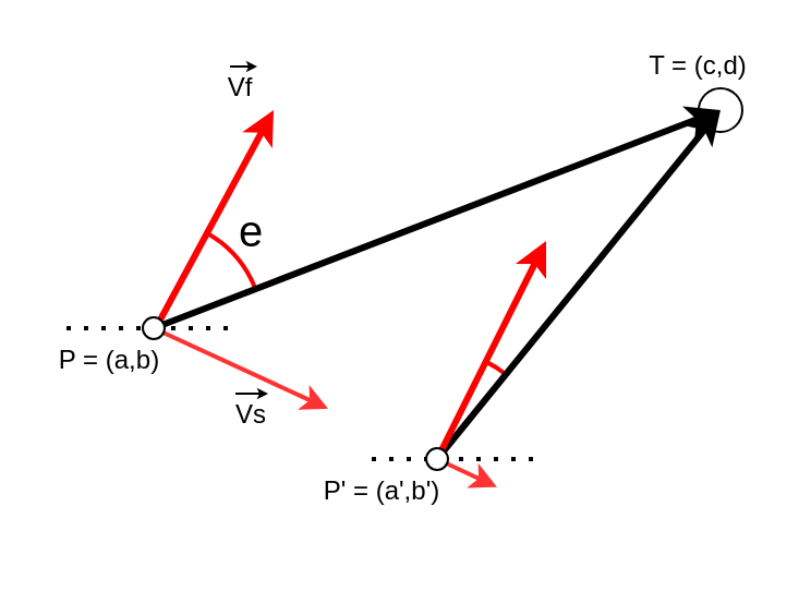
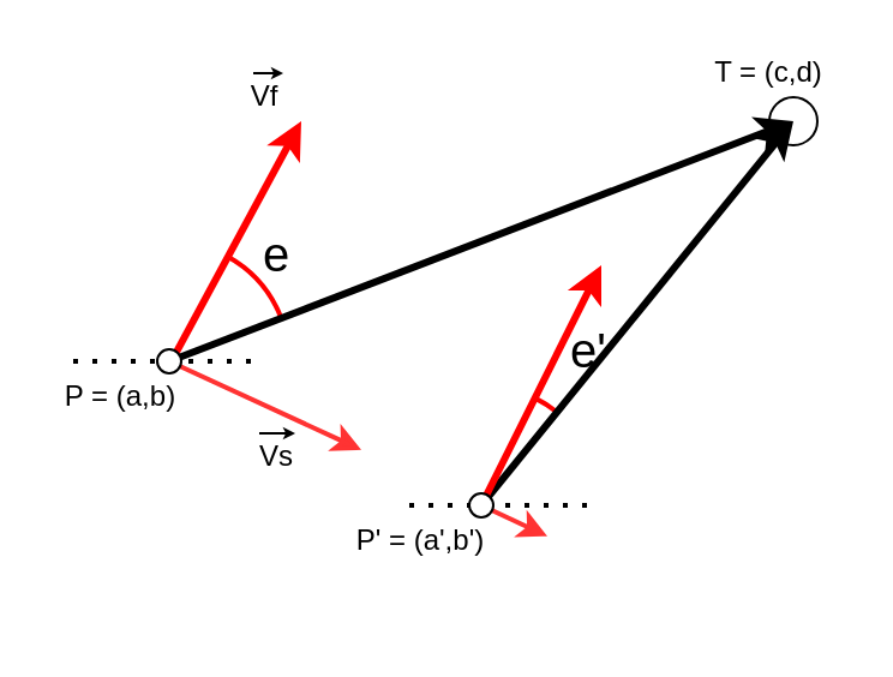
  <mxCell id="0" />
  <mxCell id="1" parent="0" />
  <mxCell id="2" value="" style="ellipse;whiteSpace=wrap;html=1;aspect=fixed;" vertex="1" parent="1"><mxGeometry x="320" y="40" width="20" height="20" as="geometry" /></mxCell>
  <mxCell id="3" value="" style="verticalLabelPosition=bottom;verticalAlign=top;html=1;shape=mxgraph.basic.arc;startAngle=0.073;endAngle=0.109;strokeWidth=2;fillColor=#FF0000;strokeColor=#FF0000;" vertex="1" parent="1"><mxGeometry x="150" y="160" width="100" height="100" as="geometry" /></mxCell>
  <mxCell id="4" value="" style="verticalLabelPosition=bottom;verticalAlign=top;html=1;shape=mxgraph.basic.arc;startAngle=0.081;endAngle=0.192;strokeWidth=2;fillColor=#FF0000;strokeColor=#FF0000;" vertex="1" parent="1"><mxGeometry x="20" y="100" width="100" height="100" as="geometry" /></mxCell>
  <mxCell id="5" value="" style="endArrow=classic;html=1;rounded=0;strokeWidth=3;" edge="1" parent="1"><mxGeometry width="50" height="50" relative="1" as="geometry"><mxPoint x="70" y="150" as="sourcePoint" /><mxPoint x="330" y="50" as="targetPoint" /></mxGeometry></mxCell>
  <mxCell id="6" value="" style="endArrow=none;dashed=1;html=1;dashPattern=1 3;strokeWidth=2;rounded=0;" edge="1" parent="1"><mxGeometry width="50" height="50" relative="1" as="geometry"><mxPoint x="30" y="150" as="sourcePoint" /><mxPoint x="110" y="150" as="targetPoint" /></mxGeometry></mxCell>
  <mxCell id="7" value="" style="endArrow=classic;html=1;rounded=0;strokeWidth=3;strokeColor=#FF0000;" edge="1" parent="1"><mxGeometry width="50" height="50" relative="1" as="geometry"><mxPoint x="70" y="151.7" as="sourcePoint" /><mxPoint x="125" y="50" as="targetPoint" /></mxGeometry></mxCell>
  <mxCell id="8" value="" style="endArrow=classic;html=1;rounded=0;strokeWidth=3;" edge="1" parent="1"><mxGeometry width="50" height="50" relative="1" as="geometry"><mxPoint x="200" y="210" as="sourcePoint" /><mxPoint x="330" y="50" as="targetPoint" /></mxGeometry></mxCell>
  <mxCell id="9" value="" style="endArrow=classic;html=1;rounded=0;strokeWidth=3;strokeColor=#FF0000;" edge="1" parent="1"><mxGeometry width="50" height="50" relative="1" as="geometry"><mxPoint x="200" y="210" as="sourcePoint" /><mxPoint x="250" y="110" as="targetPoint" /></mxGeometry></mxCell>
  <mxCell id="10" value="" style="endArrow=classic;html=1;rounded=0;entryX=1.022;entryY=0.311;entryDx=0;entryDy=0;entryPerimeter=0;strokeColor=#FF3333;strokeWidth=2;" edge="1" parent="1"><mxGeometry width="50" height="50" relative="1" as="geometry"><mxPoint x="200" y="210" as="sourcePoint" /><mxPoint x="227.508" y="222.861" as="targetPoint" /></mxGeometry></mxCell>
  <mxCell id="11" value="&lt;font style=&quot;font-size: 20px;&quot;&gt;e&lt;/font&gt;" style="text;html=1;strokeColor=none;fillColor=none;align=center;verticalAlign=middle;whiteSpace=wrap;rounded=0;" vertex="1" parent="1"><mxGeometry x="90" y="90" width="50" height="30" as="geometry" /></mxCell>
+ <mxCell id="12" value="&lt;font style=&quot;font-size: 20px;&quot;&gt;e'&lt;/font&gt;" style="text;html=1;strokeColor=none;fillColor=none;align=center;verticalAlign=middle;whiteSpace=wrap;rounded=0;" vertex="1" parent="1"><mxGeometry x="220" y="130" width="50" height="30" as="geometry" /></mxCell>
  <mxCell id="13" value="" style="endArrow=none;dashed=1;html=1;dashPattern=1 3;strokeWidth=2;rounded=0;" edge="1" parent="1"><mxGeometry width="50" height="50" relative="1" as="geometry"><mxPoint x="170" y="210" as="sourcePoint" /><mxPoint x="250" y="210" as="targetPoint" /></mxGeometry></mxCell>
  <mxCell id="14" value="" style="endArrow=classic;html=1;rounded=0;strokeColor=#FF3333;strokeWidth=2;" edge="1" parent="1" target="3"><mxGeometry width="50" height="50" relative="1" as="geometry"><mxPoint x="70" y="150" as="sourcePoint" /><mxPoint x="97.508" y="162.861" as="targetPoint" /></mxGeometry></mxCell>
  <mxCell id="15" value="Vf" style="text;html=1;strokeColor=none;fillColor=none;align=center;verticalAlign=middle;whiteSpace=wrap;rounded=0;" vertex="1" parent="1"><mxGeometry x="100" y="30" width="20" height="20" as="geometry" /></mxCell>
  <mxCell id="16" value="" style="endArrow=classic;html=1;rounded=0;fontSize=5;endSize=2;exitX=0.25;exitY=0;exitDx=0;exitDy=0;" edge="1" parent="1" source="15"><mxGeometry width="50" height="50" relative="1" as="geometry"><mxPoint x="102.5" y="30" as="sourcePoint" /><mxPoint x="117.5" y="30" as="targetPoint" /></mxGeometry></mxCell>
  <mxCell id="17" value="" style="endArrow=classic;html=1;rounded=0;fontSize=5;endSize=2;" edge="1" parent="1"><mxGeometry width="50" height="50" relative="1" as="geometry"><mxPoint x="107.5" y="180" as="sourcePoint" /><mxPoint x="122.5" y="180" as="targetPoint" /></mxGeometry></mxCell>
  <mxCell id="18" value="Vs" style="text;html=1;strokeColor=none;fillColor=none;align=center;verticalAlign=middle;whiteSpace=wrap;rounded=0;" vertex="1" parent="1"><mxGeometry x="105" y="180" width="20" height="20" as="geometry" /></mxCell>
  <mxCell id="19" value="P = (a,b)" style="text;html=1;strokeColor=none;fillColor=none;align=center;verticalAlign=middle;whiteSpace=wrap;rounded=0;" vertex="1" parent="1"><mxGeometry x="20" y="150" width="60" height="30" as="geometry" /></mxCell>
  <mxCell id="20" value="P' = (a',b')" style="text;html=1;strokeColor=none;fillColor=none;align=center;verticalAlign=middle;whiteSpace=wrap;rounded=0;" vertex="1" parent="1"><mxGeometry x="140" y="210" width="70" height="30" as="geometry" /></mxCell>
  <mxCell id="21" value="" style="ellipse;whiteSpace=wrap;html=1;aspect=fixed;" vertex="1" parent="1"><mxGeometry x="65" y="145" width="10" height="10" as="geometry" /></mxCell>
  <mxCell id="22" value="" style="ellipse;whiteSpace=wrap;html=1;aspect=fixed;" vertex="1" parent="1"><mxGeometry x="195" y="205" width="10" height="10" as="geometry" /></mxCell>
  <mxCell id="23" value="T = (c,d) " style="text;html=1;strokeColor=none;fillColor=none;align=center;verticalAlign=middle;whiteSpace=wrap;rounded=0;" vertex="1" parent="1"><mxGeometry x="290" y="20" width="60" height="20" as="geometry" /></mxCell>
